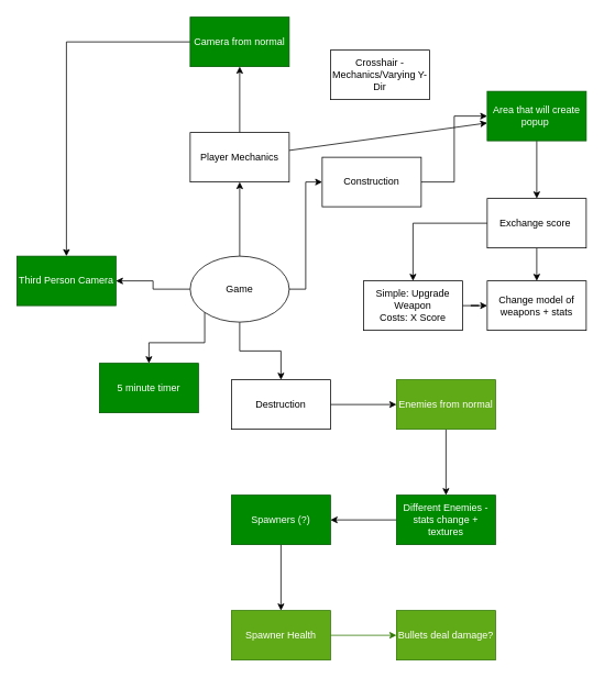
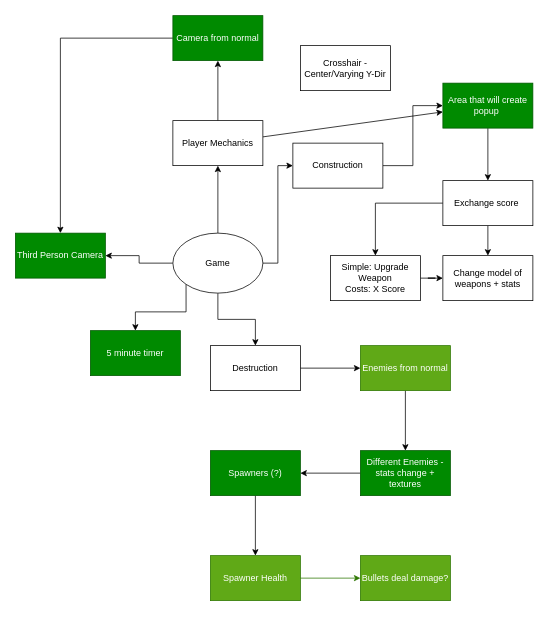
  <mxCell id="0" />
  <mxCell id="1" parent="0" />
  <mxCell id="2" value="" style="edgeStyle=orthogonalEdgeStyle;rounded=0;orthogonalLoop=1;jettySize=auto;html=1;" parent="1" source="7" target="10" edge="1"><mxGeometry relative="1" as="geometry" /></mxCell>
  <mxCell id="3" style="edgeStyle=orthogonalEdgeStyle;rounded=0;orthogonalLoop=1;jettySize=auto;html=1;entryX=0;entryY=0.5;entryDx=0;entryDy=0;" parent="1" source="7" target="14" edge="1"><mxGeometry relative="1" as="geometry" /></mxCell>
  <mxCell id="4" style="edgeStyle=orthogonalEdgeStyle;rounded=0;orthogonalLoop=1;jettySize=auto;html=1;entryX=0.5;entryY=0;entryDx=0;entryDy=0;" parent="1" source="7" target="17" edge="1"><mxGeometry relative="1" as="geometry" /></mxCell>
  <mxCell id="5" style="edgeStyle=orthogonalEdgeStyle;rounded=0;orthogonalLoop=1;jettySize=auto;html=1;" parent="1" source="7" target="25" edge="1"><mxGeometry relative="1" as="geometry" /></mxCell>
  <mxCell id="6" style="edgeStyle=orthogonalEdgeStyle;rounded=0;orthogonalLoop=1;jettySize=auto;html=1;exitX=0;exitY=1;exitDx=0;exitDy=0;entryX=0.5;entryY=0;entryDx=0;entryDy=0;" parent="1" source="7" target="30" edge="1"><mxGeometry relative="1" as="geometry"><mxPoint x="210" y="420" as="targetPoint" /></mxGeometry></mxCell>
  <mxCell id="7" value="Game" style="ellipse;whiteSpace=wrap;html=1;" parent="1" vertex="1"><mxGeometry x="230" y="310" width="120" height="80" as="geometry" /></mxCell>
  <mxCell id="8" value="" style="edgeStyle=orthogonalEdgeStyle;rounded=0;orthogonalLoop=1;jettySize=auto;html=1;" parent="1" source="10" target="12" edge="1"><mxGeometry relative="1" as="geometry" /></mxCell>
  <mxCell id="9" value="" style="edgeStyle=none;html=1;" edge="1" parent="1" source="10" target="24"><mxGeometry relative="1" as="geometry" /></mxCell>
  <mxCell id="10" value="Player Mechanics" style="whiteSpace=wrap;html=1;" parent="1" vertex="1"><mxGeometry x="230" y="160" width="120" height="60" as="geometry" /></mxCell>
  <mxCell id="11" style="edgeStyle=orthogonalEdgeStyle;rounded=0;orthogonalLoop=1;jettySize=auto;html=1;entryX=0.5;entryY=0;entryDx=0;entryDy=0;" parent="1" source="12" target="25" edge="1"><mxGeometry relative="1" as="geometry" /></mxCell>
  <mxCell id="12" value="Camera from normal" style="whiteSpace=wrap;html=1;fillColor=#008a00;strokeColor=#005700;fontColor=#ffffff;" parent="1" vertex="1"><mxGeometry x="230" width="120" height="60" as="geometry" y="20" /></mxCell>
  <mxCell id="13" style="edgeStyle=orthogonalEdgeStyle;rounded=0;orthogonalLoop=1;jettySize=auto;html=1;entryX=0;entryY=0.5;entryDx=0;entryDy=0;" parent="1" source="14" target="24" edge="1"><mxGeometry relative="1" as="geometry" /></mxCell>
  <mxCell id="14" value="Construction" style="whiteSpace=wrap;html=1;" parent="1" vertex="1"><mxGeometry x="390" y="190" width="120" height="60" as="geometry" /></mxCell>
  <mxCell id="15" value="Change model of weapons + stats" style="whiteSpace=wrap;html=1;" parent="1" vertex="1"><mxGeometry x="590" y="340" width="120" height="60" as="geometry" /></mxCell>
  <mxCell id="16" value="" style="edgeStyle=orthogonalEdgeStyle;rounded=0;orthogonalLoop=1;jettySize=auto;html=1;" parent="1" source="17" target="19" edge="1"><mxGeometry relative="1" as="geometry" /></mxCell>
  <mxCell id="17" value="Destruction" style="whiteSpace=wrap;html=1;" parent="1" vertex="1"><mxGeometry x="280" y="460" width="120" height="60" as="geometry" /></mxCell>
  <mxCell id="18" value="" style="edgeStyle=orthogonalEdgeStyle;rounded=0;orthogonalLoop=1;jettySize=auto;html=1;" parent="1" source="19" target="27" edge="1"><mxGeometry relative="1" as="geometry" /></mxCell>
  <mxCell id="19" value="Enemies from normal" style="whiteSpace=wrap;html=1;fillColor=#60a917;strokeColor=#2D7600;fontColor=#ffffff;" parent="1" vertex="1"><mxGeometry x="480" y="460" width="120" height="60" as="geometry" /></mxCell>
  <mxCell id="20" value="" style="edgeStyle=orthogonalEdgeStyle;rounded=0;orthogonalLoop=1;jettySize=auto;html=1;" parent="1" source="22" target="15" edge="1"><mxGeometry relative="1" as="geometry" /></mxCell>
  <mxCell id="21" value="" style="edgeStyle=orthogonalEdgeStyle;rounded=0;orthogonalLoop=1;jettySize=auto;html=1;" parent="1" source="22" target="35" edge="1"><mxGeometry relative="1" as="geometry" /></mxCell>
  <mxCell id="22" value="Exchange score&amp;nbsp;" style="whiteSpace=wrap;html=1;" parent="1" vertex="1"><mxGeometry x="590" y="240" width="120" height="60" as="geometry" /></mxCell>
  <mxCell id="23" style="edgeStyle=orthogonalEdgeStyle;rounded=0;orthogonalLoop=1;jettySize=auto;html=1;entryX=0.5;entryY=0;entryDx=0;entryDy=0;" parent="1" source="24" target="22" edge="1"><mxGeometry relative="1" as="geometry" /></mxCell>
  <mxCell id="24" value="Area that will create popup&amp;nbsp;" style="whiteSpace=wrap;html=1;fillColor=#008a00;strokeColor=#005700;fontColor=#ffffff;" parent="1" vertex="1"><mxGeometry x="590" y="110" width="120" height="60" as="geometry" /></mxCell>
  <mxCell id="25" value="Third Person Camera" style="whiteSpace=wrap;html=1;fillColor=#008a00;strokeColor=#005700;fontColor=#ffffff;" parent="1" vertex="1"><mxGeometry x="20" y="310" width="120" height="60" as="geometry" /></mxCell>
  <mxCell id="26" value="" style="edgeStyle=orthogonalEdgeStyle;rounded=0;orthogonalLoop=1;jettySize=auto;html=1;" parent="1" source="27" target="29" edge="1"><mxGeometry relative="1" as="geometry" /></mxCell>
  <mxCell id="27" value="Different Enemies - stats change + textures" style="whiteSpace=wrap;html=1;fillColor=#008a00;strokeColor=#005700;fontColor=#ffffff;" parent="1" vertex="1"><mxGeometry x="480" y="600" width="120" height="60" as="geometry" /></mxCell>
  <mxCell id="28" value="" style="edgeStyle=orthogonalEdgeStyle;rounded=0;orthogonalLoop=1;jettySize=auto;html=1;" parent="1" source="29" target="32" edge="1"><mxGeometry relative="1" as="geometry" /></mxCell>
  <mxCell id="29" value="Spawners (?)" style="whiteSpace=wrap;html=1;fillColor=#008a00;strokeColor=#005700;fontColor=#ffffff;" parent="1" vertex="1"><mxGeometry x="280" y="600" width="120" height="60" as="geometry" /></mxCell>
  <mxCell id="30" value="5 minute timer" style="rounded=0;whiteSpace=wrap;html=1;fillColor=#008a00;strokeColor=#005700;fontColor=#ffffff;" parent="1" vertex="1"><mxGeometry x="120" y="440" width="120" height="60" as="geometry" /></mxCell>
  <mxCell id="31" value="" style="edgeStyle=orthogonalEdgeStyle;rounded=0;orthogonalLoop=1;jettySize=auto;html=1;fillColor=#60a917;strokeColor=#2D7600;" parent="1" source="32" target="33" edge="1"><mxGeometry relative="1" as="geometry" /></mxCell>
  <mxCell id="32" value="Spawner Health" style="whiteSpace=wrap;html=1;fillColor=#60a917;strokeColor=#2D7600;fontColor=#ffffff;" parent="1" vertex="1"><mxGeometry x="280" y="740" width="120" height="60" as="geometry" /></mxCell>
  <mxCell id="33" value="Bullets deal damage?" style="whiteSpace=wrap;html=1;fillColor=#60a917;strokeColor=#2D7600;fontColor=#ffffff;" parent="1" vertex="1"><mxGeometry x="480" y="740" width="120" height="60" as="geometry" /></mxCell>
  <mxCell id="34" value="" style="edgeStyle=orthogonalEdgeStyle;rounded=0;orthogonalLoop=1;jettySize=auto;html=1;" parent="1" source="35" target="15" edge="1"><mxGeometry relative="1" as="geometry" /></mxCell>
  <mxCell id="35" value="Simple: Upgrade Weapon&lt;br&gt;Costs: X Score" style="whiteSpace=wrap;html=1;" parent="1" vertex="1"><mxGeometry x="440" y="340" width="120" height="60" as="geometry" /></mxCell>
- <mxCell id="36" value="Crosshair - Mechanics/Varying Y-Dir" style="whiteSpace=wrap;html=1;" vertex="1" parent="1"><mxGeometry x="400" y="60" width="120" height="60" as="geometry" /></mxCell>
+ <mxCell id="36" value="Crosshair - Center/Varying Y-Dir" style="whiteSpace=wrap;html=1;" vertex="1" parent="1"><mxGeometry x="400" y="60" width="120" height="60" as="geometry" /></mxCell>
